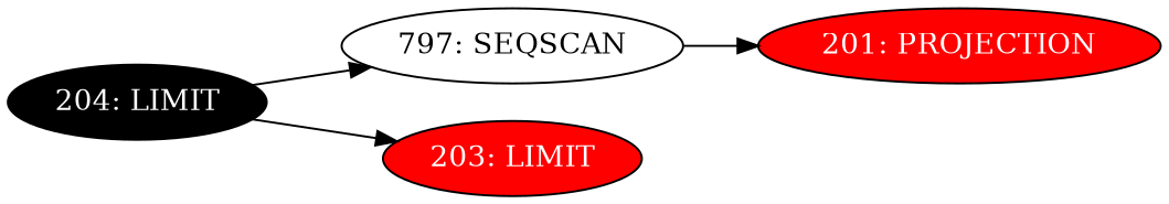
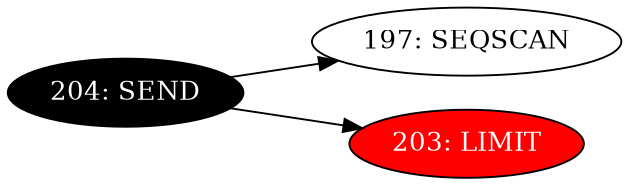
  digraph {
    rankdir=LR
    node [fillcolor=red fontcolor=white style=filled]
-   n1 [label="797: SEQSCAN" fillcolor="" fontcolor="" style=""]
-   n2 [label="201: PROJECTION"]
+   n1 [label="197: SEQSCAN" fillcolor="" fontcolor="" style=""]
    n3 [label="203: LIMIT"]
-   n4 [fillcolor=black label="204: LIMIT"]
-   n1 -> n2
+   n4 [fillcolor=black label="204: SEND"]
    n4 -> n1
    n4 -> n3
  }
